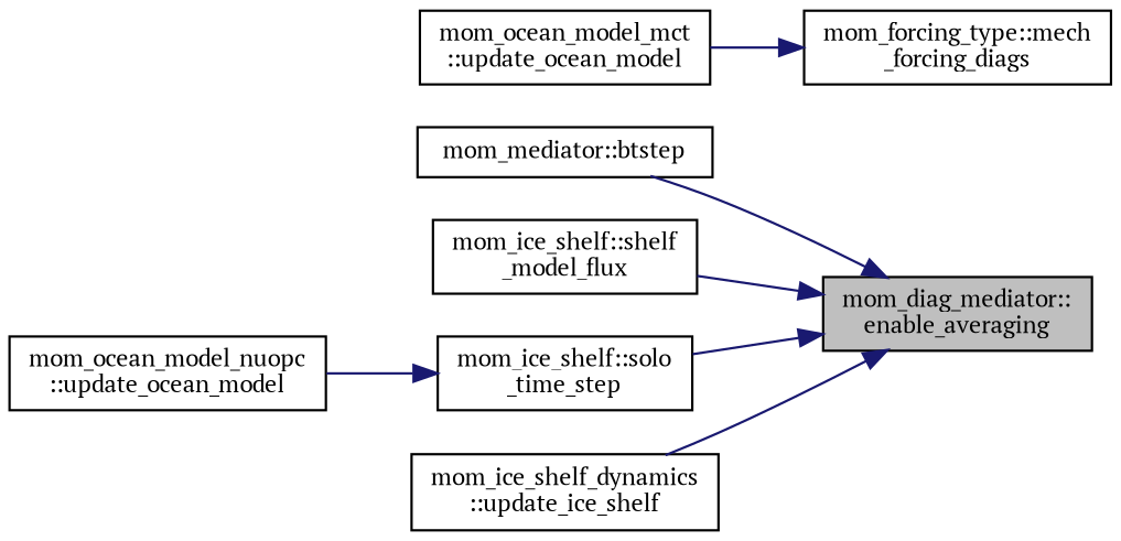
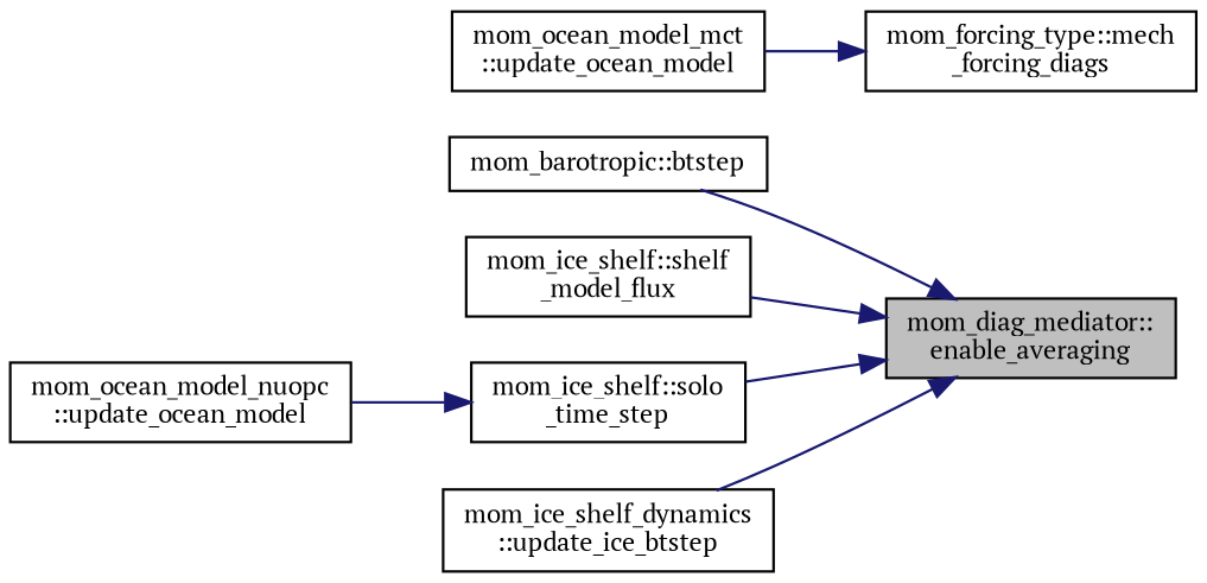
  digraph {
    fontname="PT Serif"
    rankdir=RL
    node [color=black fillcolor=white fontname="PT Serif" fontsize=10 shape=record style=filled]
    edge [color=midnightblue dir=back fontname="PT Serif" fontsize=10 labelfontname=Helvetica labelfontsize=10 style=solid]
    n1 [fillcolor=grey75 fontcolor=black height=0.2 label="mom_diag_mediator::\lenable_averaging" width=0.4]
-   n2 [height=0.2 label="mom_mediator::btstep" width=0.4]
+   n2 [height=0.2 label="mom_barotropic::btstep" width=0.4]
    n3 [height=0.2 label="mom_ice_shelf::shelf\l_model_flux" width=0.4]
    n4 [height=0.2 label="mom_ice_shelf::solo\l_time_step" width=0.4]
-   n5 [height=0.2 label="mom_ice_shelf_dynamics\l::update_ice_shelf" width=0.4]
+   n5 [height=0.2 label="mom_ice_shelf_dynamics\l::update_ice_btstep" width=0.4]
    n6 [height=0.2 label="mom_forcing_type::mech\l_forcing_diags" width=0.4]
    n7 [height=0.2 label="mom_ocean_model_mct\l::update_ocean_model" width=0.4]
    n8 [height=0.2 label="mom_ocean_model_nuopc\l::update_ocean_model" width=0.4]
    n1 -> n2
    n1 -> n3
    n1 -> n4
    n1 -> n5
    n4 -> n8
    n6 -> n7
  }
